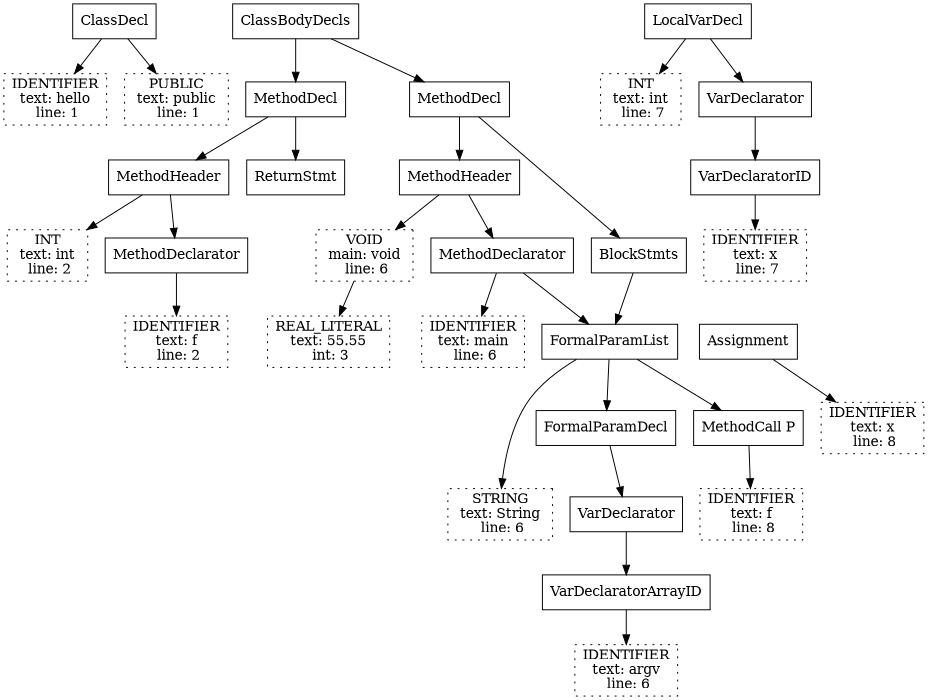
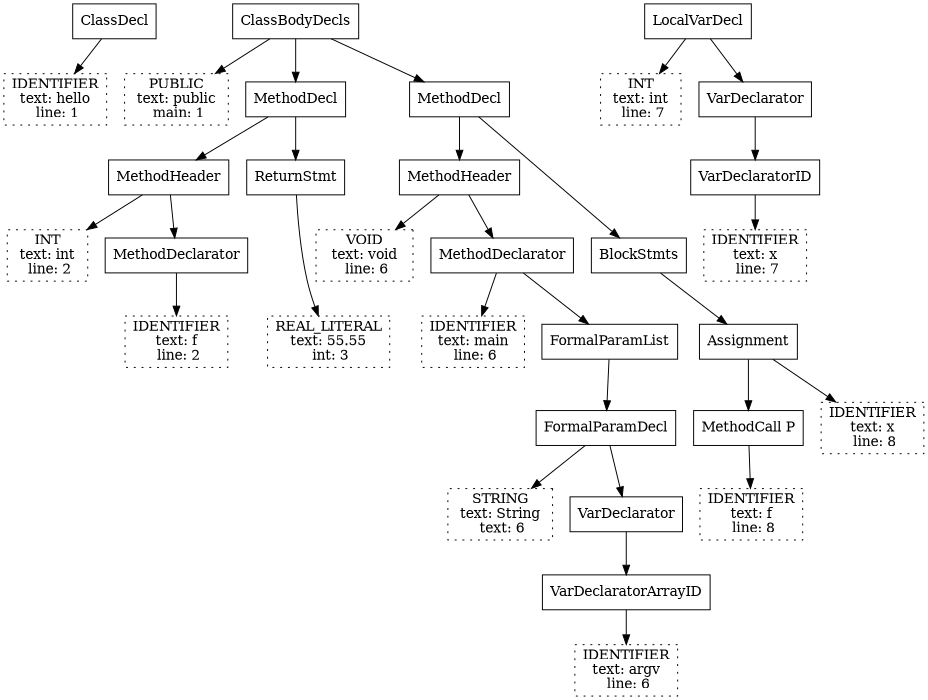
  digraph {
    node [shape=rectangle]
    n1 [label=<ClassDecl>]
-   n2 [label=<PUBLIC<br/> text: public <br/> line: 1> style=dotted]
+   n2 [label=<PUBLIC<br/> text: public <br/> main: 1> style=dotted]
    n3 [label=<IDENTIFIER<br/> text: hello <br/> line: 1> style=dotted]
    n4 [label=<ClassBodyDecls>]
    n5 [label=<MethodDecl>]
    n6 [label=<MethodDecl>]
    n7 [label=<MethodHeader>]
    n8 [label=<ReturnStmt>]
    n9 [label=<MethodHeader>]
    n10 [label=<BlockStmts>]
    n11 [label=<INT<br/> text: int <br/> line: 2> style=dotted]
    n12 [label=<MethodDeclarator>]
    n13 [label=<REAL_LITERAL<br/> text: 55.55 <br/> int: 3> style=dotted]
    n14 [label=<IDENTIFIER<br/> text: f <br/> line: 2> style=dotted]
-   n15 [label=<VOID<br/> main: void <br/> line: 6> style=dotted]
+   n15 [label=<VOID<br/> text: void <br/> line: 6> style=dotted]
    n16 [label=<MethodDeclarator>]
    n17 [label=<Assignment>]
    n18 [label=<IDENTIFIER<br/> text: main <br/> line: 6> style=dotted]
    n19 [label=<FormalParamList>]
    n20 [label=<FormalParamDecl>]
-   n21 [label=<STRING<br/> text: String <br/> line: 6> style=dotted]
+   n21 [label=<STRING<br/> text: String <br/> text: 6> style=dotted]
    n22 [label=<VarDeclarator>]
    n23 [label=<VarDeclaratorArrayID>]
    n24 [label=<IDENTIFIER<br/> text: argv <br/> line: 6> style=dotted]
    n25 [label=<LocalVarDecl>]
    n26 [label=<INT<br/> text: int <br/> line: 7> style=dotted]
    n27 [label=<VarDeclarator>]
    n28 [label=<IDENTIFIER<br/> text: x <br/> line: 8> style=dotted]
    n29 [label=<MethodCall P>]
    n30 [label=<VarDeclaratorID>]
    n31 [label=<IDENTIFIER<br/> text: x <br/> line: 7> style=dotted]
    n32 [label=<IDENTIFIER<br/> text: f <br/> line: 8> style=dotted]
-   n1 -> n2
+   n4 -> n2
    n1 -> n3
    n4 -> n5
    n4 -> n6
    n5 -> n7
    n5 -> n8
    n6 -> n9
    n6 -> n10
    n7 -> n11
    n7 -> n12
-   n15 -> n13
+   n8 -> n13
    n9 -> n15
    n9 -> n16
-   n10 -> n19
+   n10 -> n17
    n12 -> n14
    n16 -> n18
    n16 -> n19
    n17 -> n28
-   n19 -> n29
+   n17 -> n29
    n19 -> n20
-   n19 -> n21
+   n20 -> n21
    n20 -> n22
    n22 -> n23
    n23 -> n24
    n25 -> n26
    n25 -> n27
    n27 -> n30
    n29 -> n32
    n30 -> n31
  }
